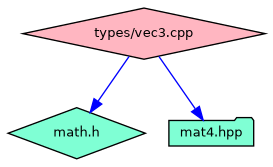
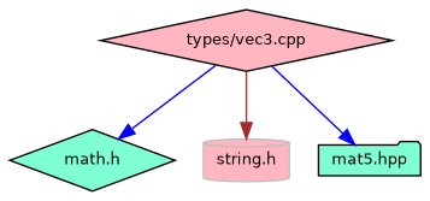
  digraph {
    node [color=black fillcolor=lightpink fontname=Helvetica fontsize=10 shape=diamond style=filled]
    edge [color=blue fontname=Helvetica fontsize=10 labelfontname=Helvetica labelfontsize=10 style=solid]
    n1 [fontcolor=black height=0.2 label="types/vec3.cpp" width=0.4]
    n2 [fillcolor=aquamarine height=0.2 label="math.h" width=0.4]
-   n4 [fillcolor=aquamarine height=0.2 label="mat4.hpp" shape=folder width=0.4]
+   n3 [color=grey75 height=0.2 label="string.h" shape=cylinder width=0.4]
+   n4 [fillcolor=aquamarine height=0.2 label="mat5.hpp" shape=folder width=0.4]
    n1 -> n2
+   n1 -> n3 [color=brown]
    n1 -> n4
  }
